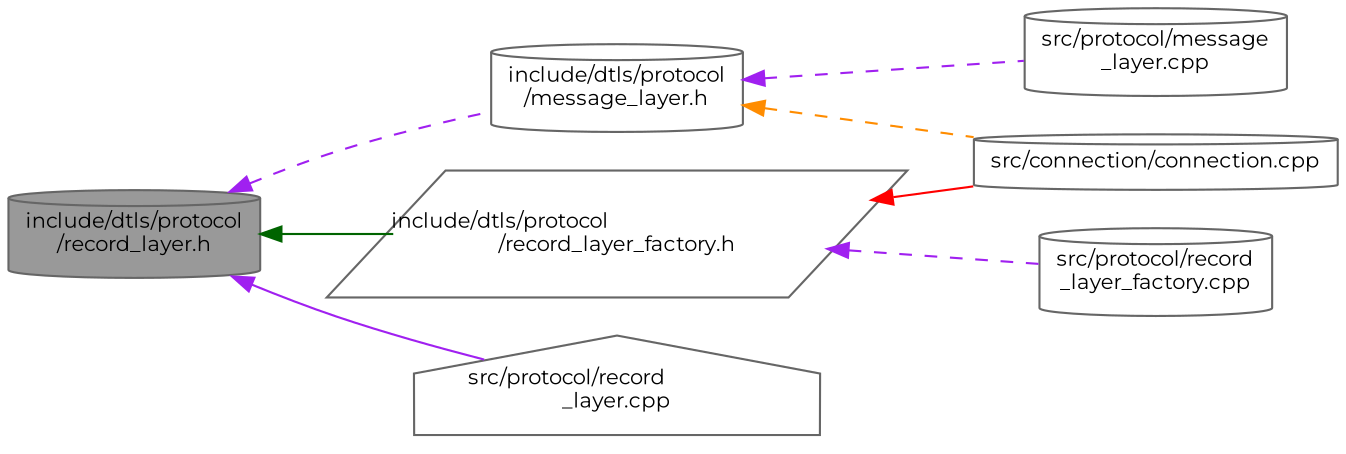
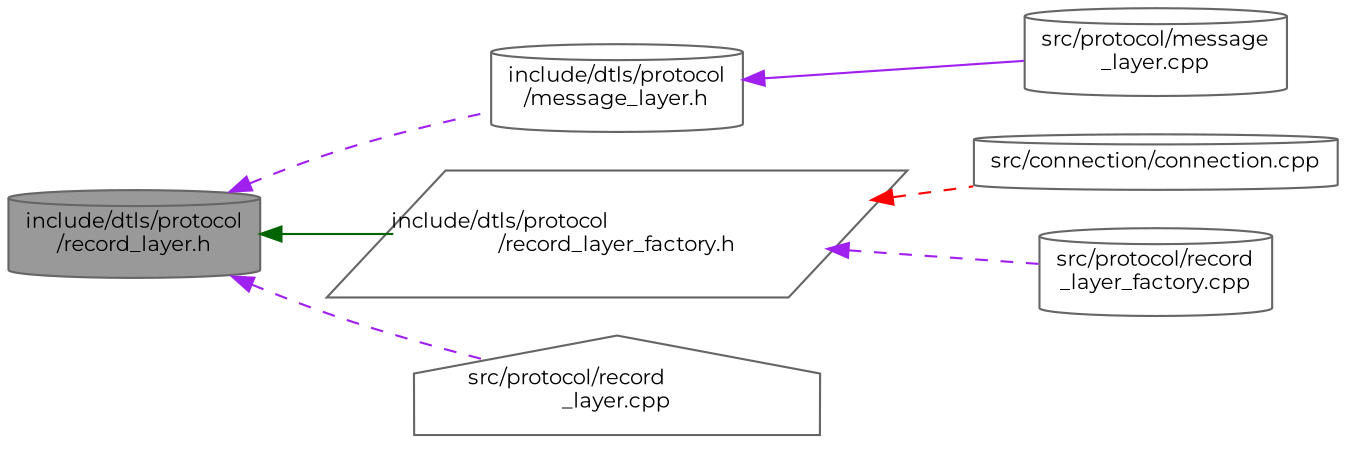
  digraph {
    fontname=Montserrat
    rankdir=LR
    node [color=grey40 fillcolor=white fontname=Montserrat fontsize=10 shape=cylinder style=filled]
    edge [color=purple dir=back fontname=Montserrat fontsize=10 labelfontname=Helvetica labelfontsize=10 style=dashed]
    n1 [color=gray40 fillcolor=grey60 fontcolor=black height=0.2 label="include/dtls/protocol\l/record_layer.h" width=0.4]
    n2 [height=0.2 label="include/dtls/protocol\l/message_layer.h" width=0.4]
    n3 [height=0.2 label="include/dtls/protocol\l/record_layer_factory.h" shape=parallelogram width=0.4]
    n4 [height=0.2 label="src/protocol/record\l_layer.cpp" shape=house width=0.4]
    n5 [height=0.2 label="src/connection/connection.cpp" width=0.4]
    n6 [height=0.2 label="src/protocol/message\l_layer.cpp" width=0.4]
    n7 [height=0.2 label="src/protocol/record\l_layer_factory.cpp" width=0.4]
    n1 -> n2
    n1 -> n3 [color=darkgreen style=solid]
-   n1 -> n4 [style=solid]
-   n2 -> n5 [color=darkorange]
-   n2 -> n6
-   n3 -> n5 [color=red style=solid]
+   n1 -> n4
+   n2 -> n6 [style=solid]
+   n3 -> n5 [color=red]
    n3 -> n7
  }
